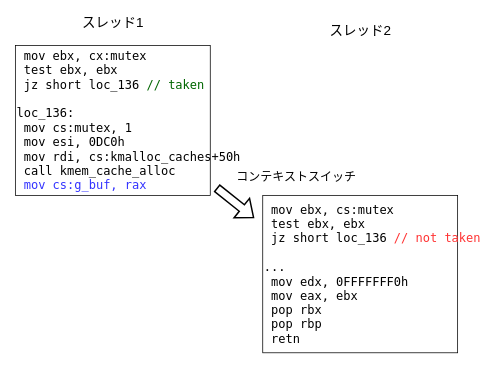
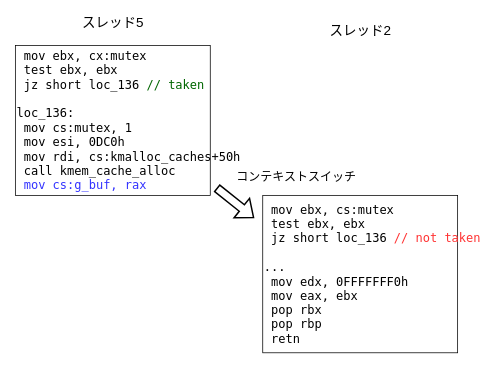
  <mxCell id="0" />
  <mxCell id="1" parent="0" />
- <mxCell id="2" value="&lt;font style=&quot;font-size: 18px&quot;&gt;スレッド1&lt;/font&gt;" style="text;html=1;align=center;verticalAlign=middle;resizable=0;points=[];autosize=1;strokeColor=none;fillColor=none;" vertex="1" parent="1"><mxGeometry x="100" y="20" width="100" height="20" as="geometry" /></mxCell>
+ <mxCell id="2" value="&lt;font style=&quot;font-size: 18px&quot;&gt;スレッド5&lt;/font&gt;" style="text;html=1;align=center;verticalAlign=middle;resizable=0;points=[];autosize=1;strokeColor=none;fillColor=none;" vertex="1" parent="1"><mxGeometry x="100" y="20" width="100" height="20" as="geometry" /></mxCell>
  <mxCell id="3" value="&lt;font style=&quot;font-size: 18px&quot;&gt;スレッド2&lt;/font&gt;" style="text;html=1;align=center;verticalAlign=middle;resizable=0;points=[];autosize=1;strokeColor=none;fillColor=none;" vertex="1" parent="1"><mxGeometry x="430" y="30" width="100" height="20" as="geometry" /></mxCell>
  <mxCell id="4" value="&lt;div style=&quot;font-size: 16px&quot; align=&quot;left&quot;&gt;&lt;pre&gt;&lt;font style=&quot;font-size: 16px&quot;&gt; mov ebx, cx:mutex&lt;br&gt; test ebx, ebx&lt;br&gt; jz &lt;/font&gt;&lt;font style=&quot;font-size: 16px&quot;&gt;short loc_136 &lt;font color=&quot;#006600&quot;&gt;// taken&lt;/font&gt;&lt;br&gt;&lt;br&gt;loc_136:&lt;br&gt;&lt;font color=&quot;#3333FF&quot;&gt; &lt;font color=&quot;#000000&quot;&gt;mov cs:mutex, 1&lt;/font&gt;&lt;/font&gt;&lt;br&gt; mov esi, 0DC0h&lt;br&gt; mov rdi, cs:kmalloc_caches+50h&lt;br&gt; call kmem_cache_alloc&lt;br&gt; &lt;font color=&quot;#3333FF&quot;&gt;mov cs:g_buf, rax&lt;/font&gt;&lt;br&gt;&lt;/font&gt;&lt;/pre&gt;&lt;/div&gt;" style="rounded=0;whiteSpace=wrap;html=1;fontSize=18;align=left;" vertex="1" parent="1"><mxGeometry x="20" y="60" width="260" height="200" as="geometry" /></mxCell>
  <mxCell id="5" value="&lt;div style=&quot;font-size: 16px&quot; align=&quot;left&quot;&gt;&lt;pre&gt;&lt;font style=&quot;font-size: 16px&quot;&gt; mov ebx, cs:mutex&lt;br&gt; test ebx, ebx&lt;br&gt; jz &lt;/font&gt;&lt;font style=&quot;font-size: 16px&quot;&gt;short loc_136 &lt;font color=&quot;#FF3333&quot;&gt;// not taken&lt;/font&gt;&lt;br&gt;&lt;br&gt;...&lt;br&gt; mov edx, 0FFFFFFF0h&lt;br&gt; mov eax, ebx&lt;br&gt; pop rbx&lt;br&gt; pop rbp&lt;br&gt; retn&lt;br&gt;&lt;/font&gt;&lt;/pre&gt;&lt;/div&gt;" style="rounded=0;whiteSpace=wrap;html=1;fontSize=18;align=left;" vertex="1" parent="1"><mxGeometry x="350" y="260" width="260" height="210" as="geometry" /></mxCell>
  <mxCell id="6" value="コンテキストスイッチ" style="text;html=1;strokeColor=none;fillColor=none;align=center;verticalAlign=middle;whiteSpace=wrap;rounded=0;fontSize=16;fontColor=#000000;" vertex="1" parent="1"><mxGeometry x="300" y="220" width="190" height="30" as="geometry" /></mxCell>
  <mxCell id="7" value="" style="shape=flexArrow;endArrow=classic;html=1;rounded=0;fontSize=16;fontColor=#000000;strokeWidth=2;curved=1;" edge="1" parent="1"><mxGeometry width="50" height="50" relative="1" as="geometry"><mxPoint x="288.5" y="250" as="sourcePoint" /><mxPoint x="338.5" y="290" as="targetPoint" /></mxGeometry></mxCell>
